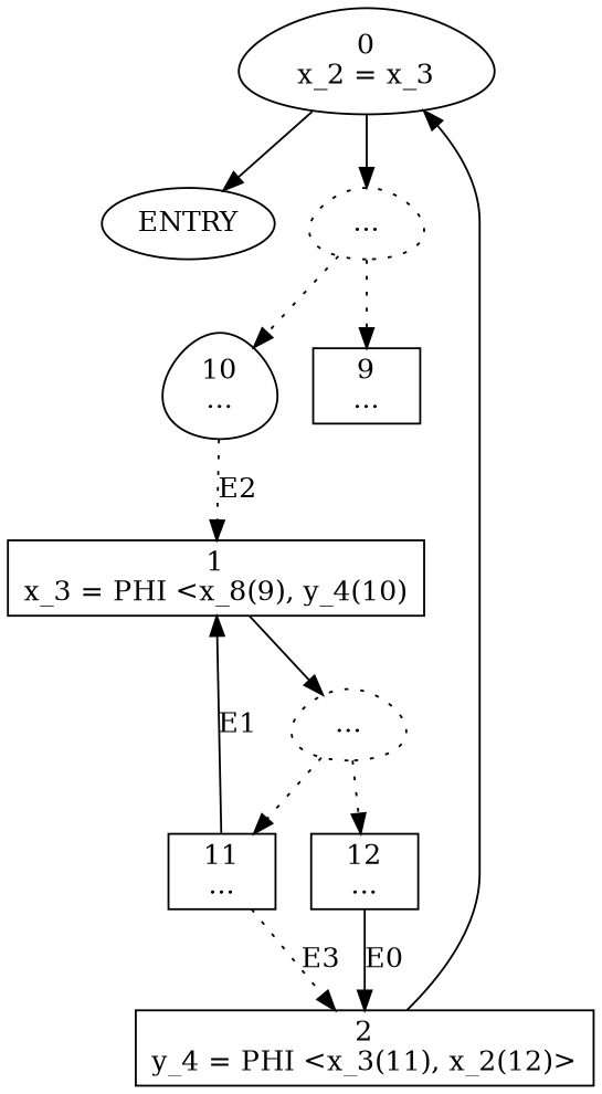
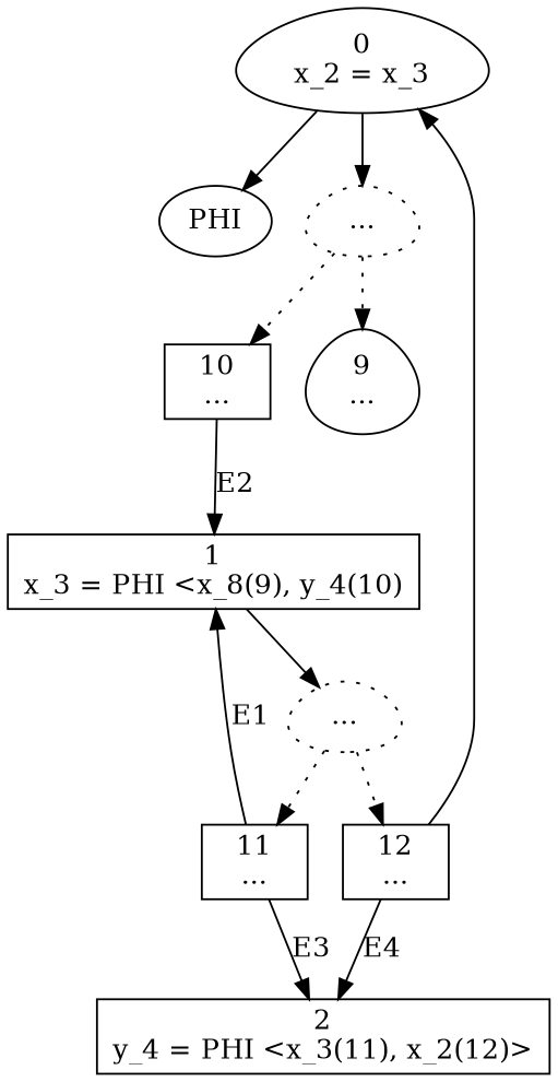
  digraph {
    node [shape=box]
    n1 [label="0\nx_2 = x_3\l" shape=egg]
-   ENTRY [shape=""]
+   ENTRY [label=PHI shape=""]
    n3 [label="..." shape=egg style=dotted]
-   n4 [label="9\n...\n"]
-   n5 [label="10\n...\n" shape=egg]
+   n4 [label="9\n...\n" shape=egg]
+   n5 [label="10\n...\n"]
    n6 [label="1\nx_3 = PHI <x_8(9), y_4(10)"]
    n7 [label="..." shape=egg style=dotted]
    n8 [label="11\n...\n"]
    n9 [label="12\n...\n"]
    n10 [label="2\ny_4 = PHI <x_3(11), x_2(12)>"]
    n1 -> ENTRY
    n1 -> n3
    n3 -> n4 [style=dotted]
    n3 -> n5 [style=dotted]
-   n5 -> n6 [label=E2 style=dotted]
+   n5 -> n6 [label=E2]
    n6 -> n7
    n7 -> n8 [style=dotted]
    n7 -> n9 [style=dotted]
    n8 -> n6 [label=E1]
-   n8 -> n10 [label=E3 style=dotted]
-   n9 -> n10 [label=E0]
-   n10 -> n1
+   n8 -> n10 [label=E3]
+   n9 -> n10 [label=E4]
+   n9 -> n1
  }
